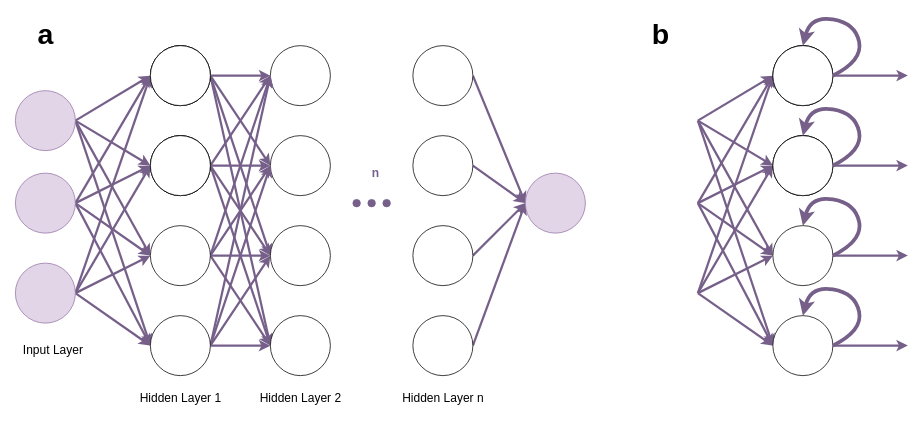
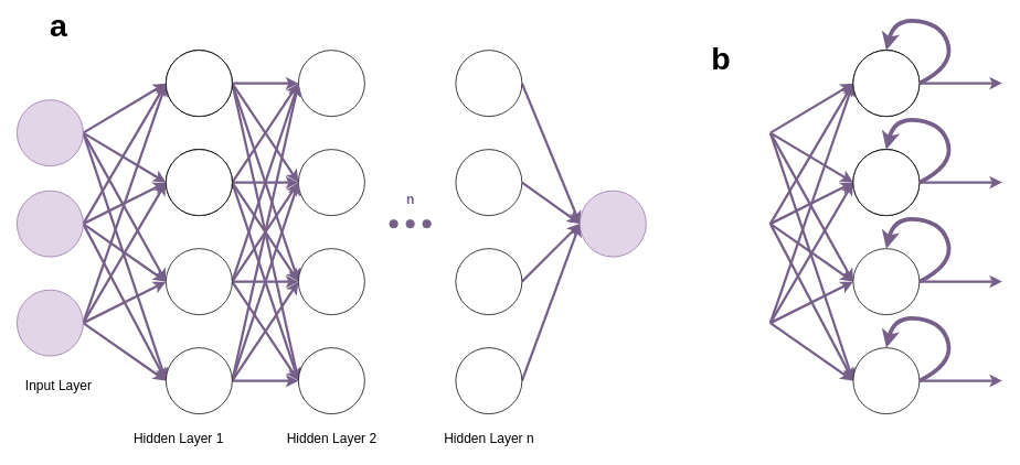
  <mxCell id="0" />
  <mxCell id="1" parent="0" />
  <mxCell id="2" style="rounded=0;orthogonalLoop=1;jettySize=auto;html=1;exitX=1;exitY=0.5;exitDx=0;exitDy=0;entryX=0;entryY=0.5;entryDx=0;entryDy=0;strokeColor=#76608A;strokeWidth=3;" parent="1" source="6" target="16" edge="1"><mxGeometry relative="1" as="geometry" /></mxCell>
  <mxCell id="3" style="edgeStyle=none;rounded=0;orthogonalLoop=1;jettySize=auto;html=1;exitX=1;exitY=0.5;exitDx=0;exitDy=0;entryX=0;entryY=0.5;entryDx=0;entryDy=0;strokeColor=#76608A;strokeWidth=3;" parent="1" source="6" target="27" edge="1"><mxGeometry relative="1" as="geometry" /></mxCell>
  <mxCell id="4" style="edgeStyle=none;rounded=0;orthogonalLoop=1;jettySize=auto;html=1;exitX=1;exitY=0.5;exitDx=0;exitDy=0;strokeColor=#76608A;strokeWidth=3;" parent="1" source="6" edge="1"><mxGeometry relative="1" as="geometry"><mxPoint x="200" y="340" as="targetPoint" /></mxGeometry></mxCell>
  <mxCell id="5" style="edgeStyle=none;rounded=0;orthogonalLoop=1;jettySize=auto;html=1;exitX=1;exitY=0.5;exitDx=0;exitDy=0;entryX=0;entryY=0.5;entryDx=0;entryDy=0;strokeColor=#76608A;strokeWidth=3;" parent="1" source="6" target="39" edge="1"><mxGeometry relative="1" as="geometry" /></mxCell>
  <mxCell id="6" value="" style="ellipse;whiteSpace=wrap;html=1;aspect=fixed;fillColor=#e1d5e7;strokeColor=#9673a6;" parent="1" vertex="1"><mxGeometry x="20" y="120" width="80" height="80" as="geometry" /></mxCell>
  <mxCell id="7" style="edgeStyle=none;rounded=0;orthogonalLoop=1;jettySize=auto;html=1;exitX=1;exitY=0.5;exitDx=0;exitDy=0;entryX=0;entryY=0.5;entryDx=0;entryDy=0;strokeColor=#76608A;strokeWidth=3;" parent="1" source="11" target="27" edge="1"><mxGeometry relative="1" as="geometry" /></mxCell>
  <mxCell id="8" style="edgeStyle=none;rounded=0;orthogonalLoop=1;jettySize=auto;html=1;exitX=1;exitY=0.5;exitDx=0;exitDy=0;entryX=0;entryY=0.5;entryDx=0;entryDy=0;strokeColor=#76608A;strokeWidth=3;" parent="1" source="11" target="33" edge="1"><mxGeometry relative="1" as="geometry" /></mxCell>
  <mxCell id="9" style="edgeStyle=none;rounded=0;orthogonalLoop=1;jettySize=auto;html=1;exitX=1;exitY=0.5;exitDx=0;exitDy=0;entryX=0;entryY=0.5;entryDx=0;entryDy=0;strokeColor=#76608A;strokeWidth=3;" parent="1" source="11" target="16" edge="1"><mxGeometry relative="1" as="geometry" /></mxCell>
  <mxCell id="10" style="edgeStyle=none;rounded=0;orthogonalLoop=1;jettySize=auto;html=1;exitX=1;exitY=0.5;exitDx=0;exitDy=0;strokeColor=#76608A;strokeWidth=3;" parent="1" source="11" edge="1"><mxGeometry relative="1" as="geometry"><mxPoint x="200" y="460" as="targetPoint" /></mxGeometry></mxCell>
  <mxCell id="11" value="" style="ellipse;whiteSpace=wrap;html=1;aspect=fixed;fillColor=#e1d5e7;strokeColor=#9673a6;" parent="1" vertex="1"><mxGeometry x="20" y="230" width="80" height="80" as="geometry" /></mxCell>
  <mxCell id="12" value="" style="edgeStyle=none;rounded=0;orthogonalLoop=1;jettySize=auto;html=1;strokeColor=#76608A;strokeWidth=3;" parent="1" source="16" target="17" edge="1"><mxGeometry relative="1" as="geometry" /></mxCell>
  <mxCell id="13" style="edgeStyle=none;rounded=0;orthogonalLoop=1;jettySize=auto;html=1;exitX=1;exitY=0.5;exitDx=0;exitDy=0;entryX=0;entryY=0.5;entryDx=0;entryDy=0;strokeColor=#76608A;strokeWidth=3;" parent="1" source="16" target="28" edge="1"><mxGeometry relative="1" as="geometry" /></mxCell>
  <mxCell id="14" style="edgeStyle=none;rounded=0;orthogonalLoop=1;jettySize=auto;html=1;exitX=1;exitY=0.5;exitDx=0;exitDy=0;strokeColor=#76608A;strokeWidth=3;" parent="1" source="16" edge="1"><mxGeometry relative="1" as="geometry"><mxPoint x="360" y="340" as="targetPoint" /></mxGeometry></mxCell>
  <mxCell id="15" style="edgeStyle=none;rounded=0;orthogonalLoop=1;jettySize=auto;html=1;exitX=1;exitY=0.5;exitDx=0;exitDy=0;strokeColor=#76608A;strokeWidth=3;" parent="1" source="16" edge="1"><mxGeometry relative="1" as="geometry"><mxPoint x="360" y="460" as="targetPoint" /></mxGeometry></mxCell>
  <mxCell id="16" value="" style="ellipse;whiteSpace=wrap;html=1;aspect=fixed;" parent="1" vertex="1"><mxGeometry x="200" y="60" width="80" height="80" as="geometry" /></mxCell>
  <mxCell id="17" value="" style="ellipse;whiteSpace=wrap;html=1;aspect=fixed;" parent="1" vertex="1"><mxGeometry x="360" y="60" width="80" height="80" as="geometry" /></mxCell>
  <mxCell id="18" style="edgeStyle=none;rounded=0;orthogonalLoop=1;jettySize=auto;html=1;exitX=1;exitY=0.5;exitDx=0;exitDy=0;entryX=0;entryY=0.5;entryDx=0;entryDy=0;strokeColor=#76608A;strokeWidth=3;" parent="1" source="22" target="33" edge="1"><mxGeometry relative="1" as="geometry" /></mxCell>
  <mxCell id="19" style="edgeStyle=none;rounded=0;orthogonalLoop=1;jettySize=auto;html=1;exitX=1;exitY=0.5;exitDx=0;exitDy=0;entryX=0;entryY=0.5;entryDx=0;entryDy=0;strokeColor=#76608A;strokeWidth=3;" parent="1" source="22" target="39" edge="1"><mxGeometry relative="1" as="geometry" /></mxCell>
  <mxCell id="20" style="edgeStyle=none;rounded=0;orthogonalLoop=1;jettySize=auto;html=1;exitX=1;exitY=0.5;exitDx=0;exitDy=0;entryX=0;entryY=0.5;entryDx=0;entryDy=0;strokeColor=#76608A;strokeWidth=3;" parent="1" source="22" target="27" edge="1"><mxGeometry relative="1" as="geometry" /></mxCell>
  <mxCell id="21" style="edgeStyle=none;rounded=0;orthogonalLoop=1;jettySize=auto;html=1;exitX=1;exitY=0.5;exitDx=0;exitDy=0;strokeColor=#76608A;strokeWidth=3;" parent="1" source="22" edge="1"><mxGeometry relative="1" as="geometry"><mxPoint x="200" y="100" as="targetPoint" /></mxGeometry></mxCell>
  <mxCell id="22" value="" style="ellipse;whiteSpace=wrap;html=1;aspect=fixed;fillColor=#e1d5e7;strokeColor=#9673a6;" parent="1" vertex="1"><mxGeometry x="20" y="350" width="80" height="80" as="geometry" /></mxCell>
  <mxCell id="23" value="" style="edgeStyle=none;rounded=0;orthogonalLoop=1;jettySize=auto;html=1;strokeColor=#76608A;strokeWidth=3;" parent="1" source="27" target="28" edge="1"><mxGeometry relative="1" as="geometry" /></mxCell>
  <mxCell id="24" style="edgeStyle=none;rounded=0;orthogonalLoop=1;jettySize=auto;html=1;exitX=1;exitY=0.5;exitDx=0;exitDy=0;entryX=0;entryY=0.5;entryDx=0;entryDy=0;strokeColor=#76608A;strokeWidth=3;" parent="1" source="27" target="34" edge="1"><mxGeometry relative="1" as="geometry" /></mxCell>
  <mxCell id="25" style="edgeStyle=none;rounded=0;orthogonalLoop=1;jettySize=auto;html=1;exitX=1;exitY=0.5;exitDx=0;exitDy=0;strokeColor=#76608A;strokeWidth=3;" parent="1" source="27" edge="1"><mxGeometry relative="1" as="geometry"><mxPoint x="360" y="460" as="targetPoint" /></mxGeometry></mxCell>
  <mxCell id="26" style="edgeStyle=none;rounded=0;orthogonalLoop=1;jettySize=auto;html=1;exitX=1;exitY=0.5;exitDx=0;exitDy=0;entryX=0;entryY=0.5;entryDx=0;entryDy=0;strokeColor=#76608A;strokeWidth=3;" parent="1" source="27" target="17" edge="1"><mxGeometry relative="1" as="geometry" /></mxCell>
  <mxCell id="27" value="" style="ellipse;whiteSpace=wrap;html=1;aspect=fixed;" parent="1" vertex="1"><mxGeometry x="200" y="180" width="80" height="80" as="geometry" /></mxCell>
  <mxCell id="28" value="" style="ellipse;whiteSpace=wrap;html=1;aspect=fixed;" parent="1" vertex="1"><mxGeometry x="360" y="180" width="80" height="80" as="geometry" /></mxCell>
  <mxCell id="29" value="" style="edgeStyle=none;rounded=0;orthogonalLoop=1;jettySize=auto;html=1;strokeColor=#76608A;strokeWidth=3;" parent="1" source="33" target="34" edge="1"><mxGeometry relative="1" as="geometry" /></mxCell>
  <mxCell id="30" style="edgeStyle=none;rounded=0;orthogonalLoop=1;jettySize=auto;html=1;exitX=1;exitY=0.5;exitDx=0;exitDy=0;entryX=0;entryY=0.5;entryDx=0;entryDy=0;strokeColor=#76608A;strokeWidth=3;" parent="1" source="33" target="40" edge="1"><mxGeometry relative="1" as="geometry" /></mxCell>
  <mxCell id="31" style="edgeStyle=none;rounded=0;orthogonalLoop=1;jettySize=auto;html=1;exitX=1;exitY=0.5;exitDx=0;exitDy=0;strokeColor=#76608A;strokeWidth=3;" parent="1" source="33" edge="1"><mxGeometry relative="1" as="geometry"><mxPoint x="360" y="100" as="targetPoint" /></mxGeometry></mxCell>
  <mxCell id="32" style="edgeStyle=none;rounded=0;orthogonalLoop=1;jettySize=auto;html=1;exitX=1;exitY=0.5;exitDx=0;exitDy=0;entryX=0;entryY=0.5;entryDx=0;entryDy=0;strokeColor=#76608A;strokeWidth=3;" parent="1" source="33" target="28" edge="1"><mxGeometry relative="1" as="geometry" /></mxCell>
  <mxCell id="33" value="" style="ellipse;whiteSpace=wrap;html=1;aspect=fixed;" parent="1" vertex="1"><mxGeometry x="200" y="300" width="80" height="80" as="geometry" /></mxCell>
  <mxCell id="34" value="" style="ellipse;whiteSpace=wrap;html=1;aspect=fixed;" parent="1" vertex="1"><mxGeometry x="360" y="300" width="80" height="80" as="geometry" /></mxCell>
  <mxCell id="35" value="" style="edgeStyle=none;rounded=0;orthogonalLoop=1;jettySize=auto;html=1;strokeColor=#76608A;strokeWidth=3;" parent="1" source="39" target="40" edge="1"><mxGeometry relative="1" as="geometry" /></mxCell>
  <mxCell id="36" style="edgeStyle=none;rounded=0;orthogonalLoop=1;jettySize=auto;html=1;exitX=1;exitY=0.5;exitDx=0;exitDy=0;entryX=0;entryY=0.5;entryDx=0;entryDy=0;strokeColor=#76608A;strokeWidth=3;" parent="1" source="39" target="34" edge="1"><mxGeometry relative="1" as="geometry" /></mxCell>
  <mxCell id="37" style="edgeStyle=none;rounded=0;orthogonalLoop=1;jettySize=auto;html=1;exitX=1;exitY=0.5;exitDx=0;exitDy=0;entryX=0;entryY=0.5;entryDx=0;entryDy=0;strokeColor=#76608A;strokeWidth=3;" parent="1" source="39" target="28" edge="1"><mxGeometry relative="1" as="geometry" /></mxCell>
  <mxCell id="38" style="edgeStyle=none;rounded=0;orthogonalLoop=1;jettySize=auto;html=1;exitX=1;exitY=0.5;exitDx=0;exitDy=0;strokeColor=#76608A;strokeWidth=3;" parent="1" source="39" edge="1"><mxGeometry relative="1" as="geometry"><mxPoint x="360" y="100" as="targetPoint" /></mxGeometry></mxCell>
  <mxCell id="39" value="" style="ellipse;whiteSpace=wrap;html=1;aspect=fixed;" parent="1" vertex="1"><mxGeometry x="200" y="420" width="80" height="80" as="geometry" /></mxCell>
  <mxCell id="40" value="" style="ellipse;whiteSpace=wrap;html=1;aspect=fixed;" parent="1" vertex="1"><mxGeometry x="360" y="420" width="80" height="80" as="geometry" /></mxCell>
  <mxCell id="41" style="edgeStyle=none;rounded=0;orthogonalLoop=1;jettySize=auto;html=1;exitX=1;exitY=0.5;exitDx=0;exitDy=0;entryX=0;entryY=0.5;entryDx=0;entryDy=0;strokeColor=#76608A;strokeWidth=3;" parent="1" source="42" target="53" edge="1"><mxGeometry relative="1" as="geometry" /></mxCell>
  <mxCell id="42" value="" style="ellipse;whiteSpace=wrap;html=1;aspect=fixed;" parent="1" vertex="1"><mxGeometry x="550" y="60" width="80" height="80" as="geometry" /></mxCell>
  <mxCell id="43" style="edgeStyle=none;rounded=0;orthogonalLoop=1;jettySize=auto;html=1;exitX=1;exitY=0.5;exitDx=0;exitDy=0;strokeColor=#76608A;strokeWidth=3;" parent="1" source="44" edge="1"><mxGeometry relative="1" as="geometry"><mxPoint x="700" y="270" as="targetPoint" /></mxGeometry></mxCell>
  <mxCell id="44" value="" style="ellipse;whiteSpace=wrap;html=1;aspect=fixed;" parent="1" vertex="1"><mxGeometry x="550" y="180" width="80" height="80" as="geometry" /></mxCell>
  <mxCell id="45" style="edgeStyle=none;rounded=0;orthogonalLoop=1;jettySize=auto;html=1;exitX=1;exitY=0.5;exitDx=0;exitDy=0;strokeColor=#76608A;strokeWidth=3;" parent="1" source="46" edge="1"><mxGeometry relative="1" as="geometry"><mxPoint x="700" y="270" as="targetPoint" /></mxGeometry></mxCell>
  <mxCell id="46" value="" style="ellipse;whiteSpace=wrap;html=1;aspect=fixed;" parent="1" vertex="1"><mxGeometry x="550" y="300" width="80" height="80" as="geometry" /></mxCell>
  <mxCell id="47" style="edgeStyle=none;rounded=0;orthogonalLoop=1;jettySize=auto;html=1;exitX=1;exitY=0.5;exitDx=0;exitDy=0;entryX=0;entryY=0.5;entryDx=0;entryDy=0;strokeColor=#76608A;strokeWidth=3;" parent="1" source="48" target="53" edge="1"><mxGeometry relative="1" as="geometry" /></mxCell>
  <mxCell id="48" value="" style="ellipse;whiteSpace=wrap;html=1;aspect=fixed;" parent="1" vertex="1"><mxGeometry x="550" y="420" width="80" height="80" as="geometry" /></mxCell>
  <mxCell id="49" value="" style="ellipse;whiteSpace=wrap;html=1;aspect=fixed;strokeColor=#76608A;fillColor=#76608A;" parent="1" vertex="1"><mxGeometry x="470" y="265" width="10" height="10" as="geometry" /></mxCell>
  <mxCell id="50" value="" style="ellipse;whiteSpace=wrap;html=1;aspect=fixed;strokeColor=#76608A;fillColor=#76608A;" parent="1" vertex="1"><mxGeometry x="490" y="265" width="10" height="10" as="geometry" /></mxCell>
  <mxCell id="51" value="" style="ellipse;whiteSpace=wrap;html=1;aspect=fixed;strokeColor=#76608A;fillColor=#76608A;" parent="1" vertex="1"><mxGeometry x="510" y="265" width="10" height="10" as="geometry" /></mxCell>
  <mxCell id="52" style="edgeStyle=none;rounded=0;orthogonalLoop=1;jettySize=auto;html=1;entryX=0.5;entryY=1;entryDx=0;entryDy=0;strokeColor=#76608A;" parent="1" source="49" target="49" edge="1"><mxGeometry relative="1" as="geometry" /></mxCell>
  <mxCell id="53" value="" style="ellipse;whiteSpace=wrap;html=1;aspect=fixed;fillColor=#e1d5e7;strokeColor=#9673a6;" parent="1" vertex="1"><mxGeometry x="700" y="230" width="80" height="80" as="geometry" /></mxCell>
  <mxCell id="54" value="Input Layer" style="text;html=1;resizable=0;autosize=1;align=center;verticalAlign=middle;points=[];fillColor=none;strokeColor=none;rounded=0;fontSize=16;" parent="1" vertex="1"><mxGeometry x="20" y="455" width="100" height="20" as="geometry" /></mxCell>
- <mxCell id="55" value="Hidden Layer 1" style="text;html=1;resizable=0;autosize=1;align=center;verticalAlign=middle;points=[];fillColor=none;strokeColor=none;rounded=0;fontSize=16;" parent="1" vertex="1"><mxGeometry x="180" y="520" width="120" height="20" as="geometry" /></mxCell>
+ <mxCell id="55" value="Hidden Layer 1" style="text;html=1;resizable=0;autosize=1;align=center;verticalAlign=middle;points=[];fillColor=none;strokeColor=none;rounded=0;fontSize=16;" parent="1" vertex="1"><mxGeometry x="155" y="520" width="120" height="20" as="geometry" /></mxCell>
  <mxCell id="56" value="Hidden Layer 2" style="text;html=1;resizable=0;autosize=1;align=center;verticalAlign=middle;points=[];fillColor=none;strokeColor=none;rounded=0;fontSize=16;" parent="1" vertex="1"><mxGeometry x="340" y="520" width="120" height="20" as="geometry" /></mxCell>
  <mxCell id="57" value="Hidden Layer n" style="text;html=1;resizable=0;autosize=1;align=center;verticalAlign=middle;points=[];fillColor=none;strokeColor=none;rounded=0;fontSize=16;" parent="1" vertex="1"><mxGeometry x="530" y="520" width="120" height="20" as="geometry" /></mxCell>
  <mxCell id="58" value="" style="ellipse;whiteSpace=wrap;html=1;aspect=fixed;" parent="1" vertex="1"><mxGeometry x="200" y="60" width="80" height="80" as="geometry" /></mxCell>
  <mxCell id="59" value="" style="ellipse;whiteSpace=wrap;html=1;aspect=fixed;" parent="1" vertex="1"><mxGeometry x="200" y="180" width="80" height="80" as="geometry" /></mxCell>
  <mxCell id="60" value="" style="ellipse;whiteSpace=wrap;html=1;aspect=fixed;" parent="1" vertex="1"><mxGeometry x="200" y="60" width="80" height="80" as="geometry" /></mxCell>
  <mxCell id="61" value="" style="ellipse;whiteSpace=wrap;html=1;aspect=fixed;" parent="1" vertex="1"><mxGeometry x="200" y="180" width="80" height="80" as="geometry" /></mxCell>
- <mxCell id="62" value="n" style="text;html=1;resizable=0;autosize=1;align=center;verticalAlign=middle;points=[];fillColor=none;strokeColor=none;rounded=0;fontSize=16;fontStyle=1;fontColor=#76608A;" parent="1" vertex="1"><mxGeometry x="485" y="220" width="30" height="20" as="geometry" /></mxCell>
+ <mxCell id="62" value="n" style="text;html=1;resizable=0;autosize=1;align=center;verticalAlign=middle;points=[];fillColor=none;strokeColor=none;rounded=0;fontSize=16;fontStyle=1;fontColor=#76608A;" parent="1" vertex="1"><mxGeometry x="480" y="230" width="30" height="20" as="geometry" /></mxCell>
  <mxCell id="63" style="rounded=0;orthogonalLoop=1;jettySize=auto;html=1;exitX=1;exitY=0.5;exitDx=0;exitDy=0;entryX=0;entryY=0.5;entryDx=0;entryDy=0;strokeColor=#76608A;strokeWidth=3;" edge="1" parent="1" target="71"><mxGeometry relative="1" as="geometry"><mxPoint x="930" y="160" as="sourcePoint" /></mxGeometry></mxCell>
  <mxCell id="64" style="edgeStyle=none;rounded=0;orthogonalLoop=1;jettySize=auto;html=1;exitX=1;exitY=0.5;exitDx=0;exitDy=0;entryX=0;entryY=0.5;entryDx=0;entryDy=0;strokeColor=#76608A;strokeWidth=3;" edge="1" parent="1" target="76"><mxGeometry relative="1" as="geometry"><mxPoint x="930" y="160" as="sourcePoint" /></mxGeometry></mxCell>
  <mxCell id="65" style="edgeStyle=none;rounded=0;orthogonalLoop=1;jettySize=auto;html=1;exitX=1;exitY=0.5;exitDx=0;exitDy=0;strokeColor=#76608A;strokeWidth=3;" edge="1" parent="1"><mxGeometry relative="1" as="geometry"><mxPoint x="1030" y="340" as="targetPoint" /><mxPoint x="930" y="160" as="sourcePoint" /></mxGeometry></mxCell>
  <mxCell id="66" style="edgeStyle=none;rounded=0;orthogonalLoop=1;jettySize=auto;html=1;exitX=1;exitY=0.5;exitDx=0;exitDy=0;entryX=0;entryY=0.5;entryDx=0;entryDy=0;strokeColor=#76608A;strokeWidth=3;" edge="1" parent="1" target="80"><mxGeometry relative="1" as="geometry"><mxPoint x="930" y="160" as="sourcePoint" /></mxGeometry></mxCell>
  <mxCell id="67" style="edgeStyle=none;rounded=0;orthogonalLoop=1;jettySize=auto;html=1;exitX=1;exitY=0.5;exitDx=0;exitDy=0;entryX=0;entryY=0.5;entryDx=0;entryDy=0;strokeColor=#76608A;strokeWidth=3;" edge="1" parent="1" target="76"><mxGeometry relative="1" as="geometry"><mxPoint x="930" y="270" as="sourcePoint" /></mxGeometry></mxCell>
  <mxCell id="68" style="edgeStyle=none;rounded=0;orthogonalLoop=1;jettySize=auto;html=1;exitX=1;exitY=0.5;exitDx=0;exitDy=0;entryX=0;entryY=0.5;entryDx=0;entryDy=0;strokeColor=#76608A;strokeWidth=3;" edge="1" parent="1" target="78"><mxGeometry relative="1" as="geometry"><mxPoint x="930" y="270" as="sourcePoint" /></mxGeometry></mxCell>
  <mxCell id="69" style="edgeStyle=none;rounded=0;orthogonalLoop=1;jettySize=auto;html=1;exitX=1;exitY=0.5;exitDx=0;exitDy=0;entryX=0;entryY=0.5;entryDx=0;entryDy=0;strokeColor=#76608A;strokeWidth=3;" edge="1" parent="1" target="71"><mxGeometry relative="1" as="geometry"><mxPoint x="930" y="270" as="sourcePoint" /></mxGeometry></mxCell>
  <mxCell id="70" style="edgeStyle=none;rounded=0;orthogonalLoop=1;jettySize=auto;html=1;exitX=1;exitY=0.5;exitDx=0;exitDy=0;strokeColor=#76608A;strokeWidth=3;" edge="1" parent="1"><mxGeometry relative="1" as="geometry"><mxPoint x="1030" y="460" as="targetPoint" /><mxPoint x="930" y="270" as="sourcePoint" /></mxGeometry></mxCell>
  <mxCell id="71" value="" style="ellipse;whiteSpace=wrap;html=1;aspect=fixed;" vertex="1" parent="1"><mxGeometry x="1030" y="60" width="80" height="80" as="geometry" /></mxCell>
  <mxCell id="72" style="edgeStyle=none;rounded=0;orthogonalLoop=1;jettySize=auto;html=1;exitX=1;exitY=0.5;exitDx=0;exitDy=0;entryX=0;entryY=0.5;entryDx=0;entryDy=0;strokeColor=#76608A;strokeWidth=3;" edge="1" parent="1" target="78"><mxGeometry relative="1" as="geometry"><mxPoint x="930" y="390" as="sourcePoint" /></mxGeometry></mxCell>
  <mxCell id="73" style="edgeStyle=none;rounded=0;orthogonalLoop=1;jettySize=auto;html=1;exitX=1;exitY=0.5;exitDx=0;exitDy=0;entryX=0;entryY=0.5;entryDx=0;entryDy=0;strokeColor=#76608A;strokeWidth=3;" edge="1" parent="1" target="80"><mxGeometry relative="1" as="geometry"><mxPoint x="930" y="390" as="sourcePoint" /></mxGeometry></mxCell>
  <mxCell id="74" style="edgeStyle=none;rounded=0;orthogonalLoop=1;jettySize=auto;html=1;exitX=1;exitY=0.5;exitDx=0;exitDy=0;entryX=0;entryY=0.5;entryDx=0;entryDy=0;strokeColor=#76608A;strokeWidth=3;" edge="1" parent="1" target="76"><mxGeometry relative="1" as="geometry"><mxPoint x="930" y="390" as="sourcePoint" /></mxGeometry></mxCell>
  <mxCell id="75" style="edgeStyle=none;rounded=0;orthogonalLoop=1;jettySize=auto;html=1;exitX=1;exitY=0.5;exitDx=0;exitDy=0;strokeColor=#76608A;strokeWidth=3;" edge="1" parent="1"><mxGeometry relative="1" as="geometry"><mxPoint x="1030" y="100" as="targetPoint" /><mxPoint x="930" y="390" as="sourcePoint" /></mxGeometry></mxCell>
  <mxCell id="76" value="" style="ellipse;whiteSpace=wrap;html=1;aspect=fixed;" vertex="1" parent="1"><mxGeometry x="1030" y="180" width="80" height="80" as="geometry" /></mxCell>
  <mxCell id="77" style="edgeStyle=orthogonalEdgeStyle;rounded=0;orthogonalLoop=1;jettySize=auto;html=1;exitX=1;exitY=0.5;exitDx=0;exitDy=0;strokeColor=#76608A;strokeWidth=3;fontSize=13;" edge="1" parent="1" source="78"><mxGeometry relative="1" as="geometry"><mxPoint x="1210" y="339.857" as="targetPoint" /></mxGeometry></mxCell>
  <mxCell id="78" value="" style="ellipse;whiteSpace=wrap;html=1;aspect=fixed;" vertex="1" parent="1"><mxGeometry x="1030" y="300" width="80" height="80" as="geometry" /></mxCell>
  <mxCell id="79" style="edgeStyle=orthogonalEdgeStyle;rounded=0;orthogonalLoop=1;jettySize=auto;html=1;exitX=1;exitY=0.5;exitDx=0;exitDy=0;strokeColor=#76608A;strokeWidth=3;fontSize=13;" edge="1" parent="1" source="80"><mxGeometry relative="1" as="geometry"><mxPoint x="1210" y="459.857" as="targetPoint" /></mxGeometry></mxCell>
  <mxCell id="80" value="" style="ellipse;whiteSpace=wrap;html=1;aspect=fixed;" vertex="1" parent="1"><mxGeometry x="1030" y="420" width="80" height="80" as="geometry" /></mxCell>
  <mxCell id="81" value="" style="ellipse;whiteSpace=wrap;html=1;aspect=fixed;" vertex="1" parent="1"><mxGeometry x="1030" y="60" width="80" height="80" as="geometry" /></mxCell>
  <mxCell id="82" value="" style="ellipse;whiteSpace=wrap;html=1;aspect=fixed;" vertex="1" parent="1"><mxGeometry x="1030" y="180" width="80" height="80" as="geometry" /></mxCell>
  <mxCell id="83" style="edgeStyle=orthogonalEdgeStyle;rounded=0;orthogonalLoop=1;jettySize=auto;html=1;exitX=1;exitY=0.5;exitDx=0;exitDy=0;strokeColor=#76608A;strokeWidth=3;fontSize=13;" edge="1" parent="1" source="84"><mxGeometry relative="1" as="geometry"><mxPoint x="1210" y="99.857" as="targetPoint" /></mxGeometry></mxCell>
  <mxCell id="84" value="" style="ellipse;whiteSpace=wrap;html=1;aspect=fixed;" vertex="1" parent="1"><mxGeometry x="1030" y="60" width="80" height="80" as="geometry" /></mxCell>
  <mxCell id="85" style="edgeStyle=orthogonalEdgeStyle;rounded=0;orthogonalLoop=1;jettySize=auto;html=1;exitX=1;exitY=0.5;exitDx=0;exitDy=0;strokeColor=#76608A;strokeWidth=3;fontSize=13;" edge="1" parent="1" source="86"><mxGeometry relative="1" as="geometry"><mxPoint x="1210" y="219.857" as="targetPoint" /></mxGeometry></mxCell>
  <mxCell id="86" value="" style="ellipse;whiteSpace=wrap;html=1;aspect=fixed;" vertex="1" parent="1"><mxGeometry x="1030" y="180" width="80" height="80" as="geometry" /></mxCell>
  <mxCell id="87" value="" style="curved=1;endArrow=classic;html=1;strokeColor=#76608A;strokeWidth=5;fontSize=13;entryX=0.5;entryY=0;entryDx=0;entryDy=0;" edge="1" parent="1" target="84"><mxGeometry width="50" height="50" relative="1" as="geometry"><mxPoint x="1110" y="100" as="sourcePoint" /><mxPoint x="1090" y="20" as="targetPoint" /><Array as="points"><mxPoint x="1150" y="80" /><mxPoint x="1140" y="30" /><mxPoint x="1080" y="20" /></Array></mxGeometry></mxCell>
  <mxCell id="88" value="" style="curved=1;endArrow=classic;html=1;strokeColor=#76608A;strokeWidth=5;fontSize=13;entryX=0.5;entryY=0;entryDx=0;entryDy=0;" edge="1" parent="1"><mxGeometry width="50" height="50" relative="1" as="geometry"><mxPoint x="1110" y="220" as="sourcePoint" /><mxPoint x="1070" y="180" as="targetPoint" /><Array as="points"><mxPoint x="1150" y="200" /><mxPoint x="1140" y="150" /><mxPoint x="1080" y="140" /></Array></mxGeometry></mxCell>
  <mxCell id="89" value="" style="curved=1;endArrow=classic;html=1;strokeColor=#76608A;strokeWidth=5;fontSize=13;entryX=0.5;entryY=0;entryDx=0;entryDy=0;" edge="1" parent="1"><mxGeometry width="50" height="50" relative="1" as="geometry"><mxPoint x="1110" y="340" as="sourcePoint" /><mxPoint x="1070" y="300" as="targetPoint" /><Array as="points"><mxPoint x="1150" y="320" /><mxPoint x="1140" y="270" /><mxPoint x="1080" y="260" /></Array></mxGeometry></mxCell>
  <mxCell id="90" value="" style="curved=1;endArrow=classic;html=1;strokeColor=#76608A;strokeWidth=5;fontSize=13;entryX=0.5;entryY=0;entryDx=0;entryDy=0;" edge="1" parent="1"><mxGeometry width="50" height="50" relative="1" as="geometry"><mxPoint x="1110" y="460" as="sourcePoint" /><mxPoint x="1070" y="420" as="targetPoint" /><Array as="points"><mxPoint x="1150" y="440" /><mxPoint x="1140" y="390" /><mxPoint x="1080" y="380" /></Array></mxGeometry></mxCell>
- <mxCell id="91" value="a" style="text;html=1;align=center;verticalAlign=middle;resizable=0;points=[];autosize=1;fontSize=38;fontStyle=1" vertex="1" parent="1"><mxGeometry x="40" y="20" width="40" height="50" as="geometry" /></mxCell>
- <mxCell id="92" value="b" style="text;html=1;align=center;verticalAlign=middle;resizable=0;points=[];autosize=1;fontSize=38;fontStyle=1" vertex="1" parent="1"><mxGeometry x="860" y="20" width="40" height="50" as="geometry" /></mxCell>
+ <mxCell id="91" value="a" style="text;html=1;align=center;verticalAlign=middle;resizable=0;points=[];autosize=1;fontSize=38;fontStyle=1" vertex="1" parent="1"><mxGeometry x="50" y="5" width="40" height="50" as="geometry" /></mxCell>
+ <mxCell id="92" value="b" style="text;html=1;align=center;verticalAlign=middle;resizable=0;points=[];autosize=1;fontSize=38;fontStyle=1" vertex="1" parent="1"><mxGeometry x="850" y="45" width="40" height="50" as="geometry" /></mxCell>
